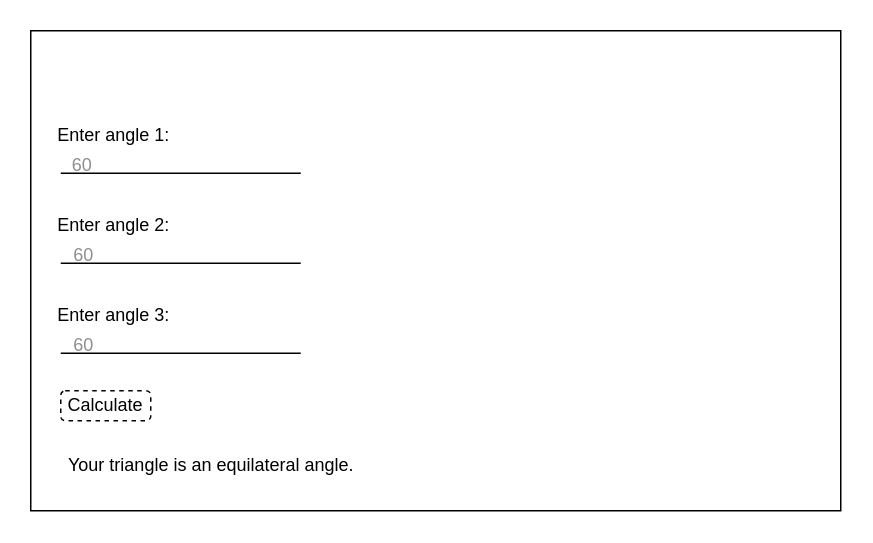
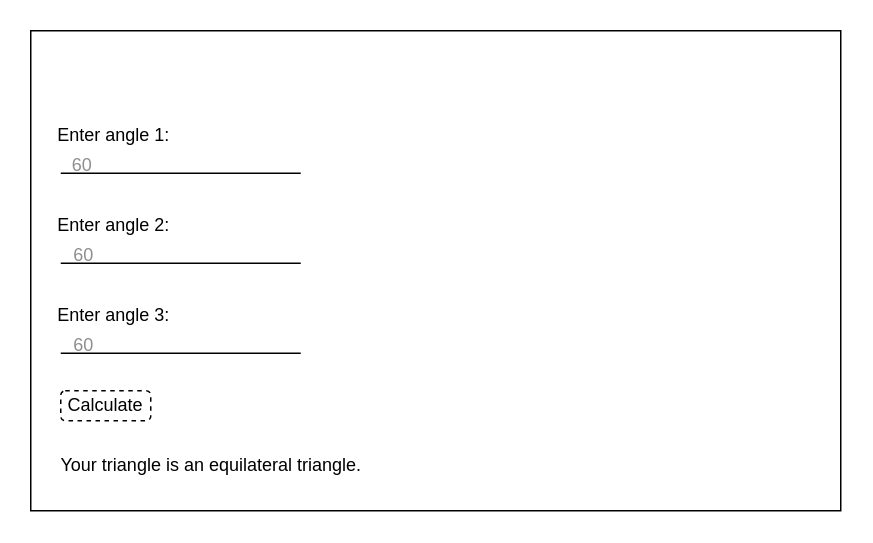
  <mxCell id="0" />
  <mxCell id="1" parent="0" />
  <mxCell id="2" value="" style="rounded=0;whiteSpace=wrap;html=1;" vertex="1" parent="1"><mxGeometry x="20" y="20" width="540" height="320" as="geometry" /></mxCell>
  <mxCell id="3" value="" style="line;strokeWidth=1;html=1;" vertex="1" parent="1"><mxGeometry x="40" y="110" width="160" height="10" as="geometry" /></mxCell>
  <mxCell id="4" value="Enter angle 1:" style="text;html=1;align=center;verticalAlign=middle;resizable=0;points=[];autosize=1;strokeColor=none;fillColor=none;" vertex="1" parent="1"><mxGeometry x="30" y="80" width="90" height="20" as="geometry" /></mxCell>
  <mxCell id="5" value="Enter angle 2:" style="text;html=1;align=center;verticalAlign=middle;resizable=0;points=[];autosize=1;strokeColor=none;fillColor=none;" vertex="1" parent="1"><mxGeometry x="30" y="140" width="90" height="20" as="geometry" /></mxCell>
  <mxCell id="6" value="" style="line;strokeWidth=1;html=1;" vertex="1" parent="1"><mxGeometry x="40" y="170" width="160" height="10" as="geometry" /></mxCell>
  <mxCell id="7" value="Enter angle 3:" style="text;html=1;align=center;verticalAlign=middle;resizable=0;points=[];autosize=1;strokeColor=none;fillColor=none;" vertex="1" parent="1"><mxGeometry x="30" y="200" width="90" height="20" as="geometry" /></mxCell>
  <mxCell id="8" value="" style="line;strokeWidth=1;html=1;" vertex="1" parent="1"><mxGeometry x="40" y="230" width="160" height="10" as="geometry" /></mxCell>
  <mxCell id="9" value="Calculate" style="rounded=1;whiteSpace=wrap;html=1;strokeWidth=1;dashed=1;" vertex="1" parent="1"><mxGeometry x="40" y="260" width="60" height="20" as="geometry" /></mxCell>
  <mxCell id="10" value="&lt;font color=&quot;#8f8f8f&quot;&gt;60&lt;/font&gt;" style="text;html=1;align=center;verticalAlign=middle;resizable=0;points=[];autosize=1;strokeColor=none;fillColor=none;" vertex="1" parent="1"><mxGeometry x="39" y="100" width="30" height="20" as="geometry" /></mxCell>
  <mxCell id="11" value="&lt;font color=&quot;#8f8f8f&quot;&gt;60&lt;/font&gt;" style="text;html=1;align=center;verticalAlign=middle;resizable=0;points=[];autosize=1;strokeColor=none;fillColor=none;" vertex="1" parent="1"><mxGeometry x="40" y="160" width="30" height="20" as="geometry" /></mxCell>
  <mxCell id="12" value="&lt;font color=&quot;#8f8f8f&quot;&gt;60&lt;/font&gt;" style="text;html=1;align=center;verticalAlign=middle;resizable=0;points=[];autosize=1;strokeColor=none;fillColor=none;" vertex="1" parent="1"><mxGeometry x="40" y="220" width="30" height="20" as="geometry" /></mxCell>
- <mxCell id="13" value="&lt;font color=&quot;#000000&quot;&gt;Your triangle is an equilateral angle.&lt;/font&gt;" style="text;html=1;align=center;verticalAlign=middle;resizable=0;points=[];autosize=1;strokeColor=none;fillColor=none;fontColor=#8F8F8F;" vertex="1" parent="1"><mxGeometry x="30" y="300" width="220" height="20" as="geometry" /></mxCell>
+ <mxCell id="13" value="&lt;font color=&quot;#000000&quot;&gt;Your triangle is an equilateral triangle.&lt;/font&gt;" style="text;html=1;align=center;verticalAlign=middle;resizable=0;points=[];autosize=1;strokeColor=none;fillColor=none;fontColor=#8F8F8F;" vertex="1" parent="1"><mxGeometry x="30" y="300" width="220" height="20" as="geometry" /></mxCell>
